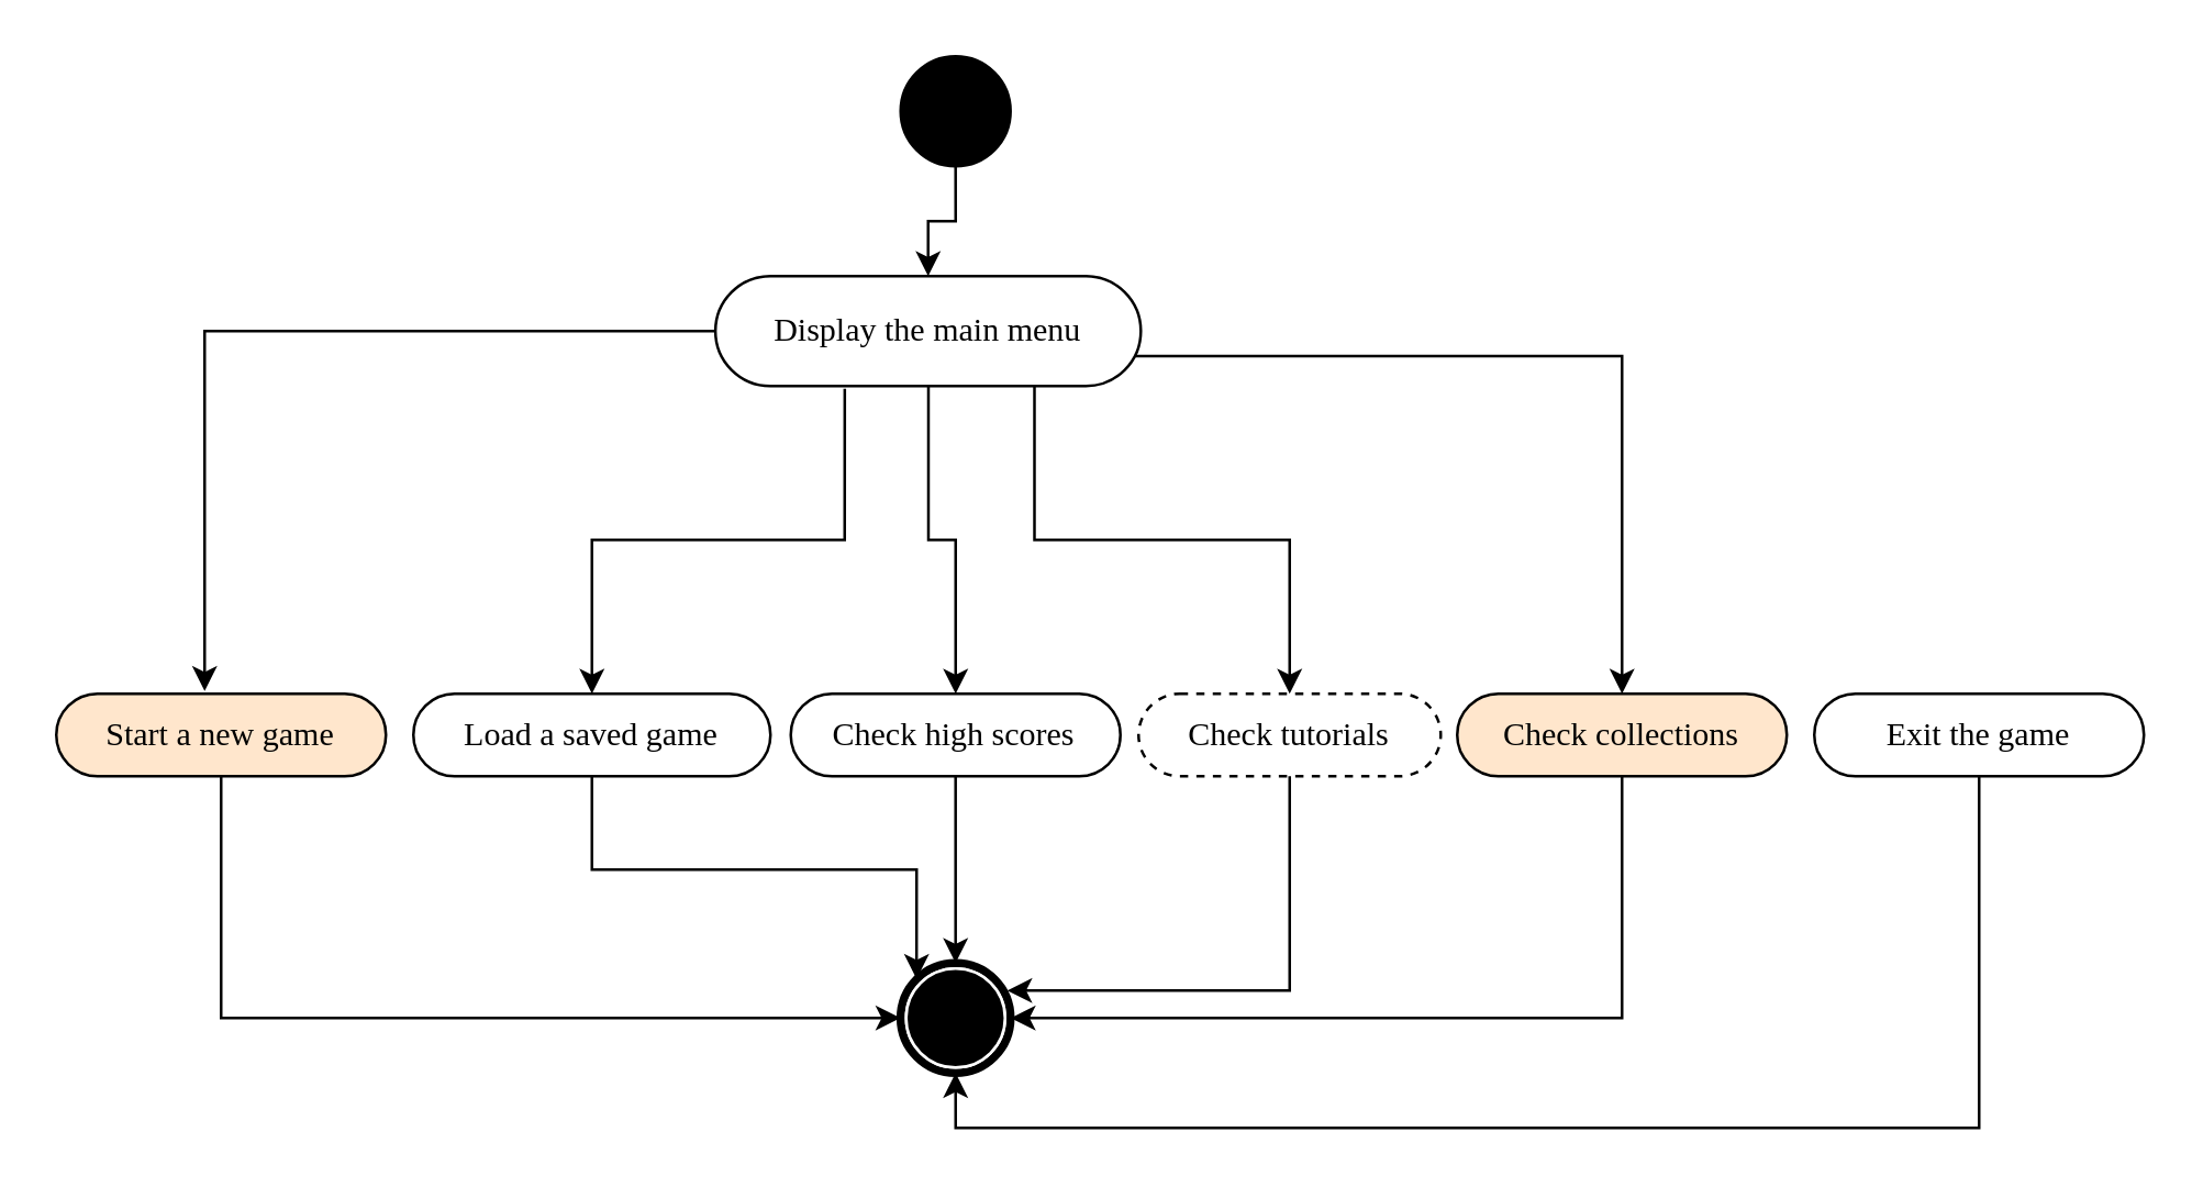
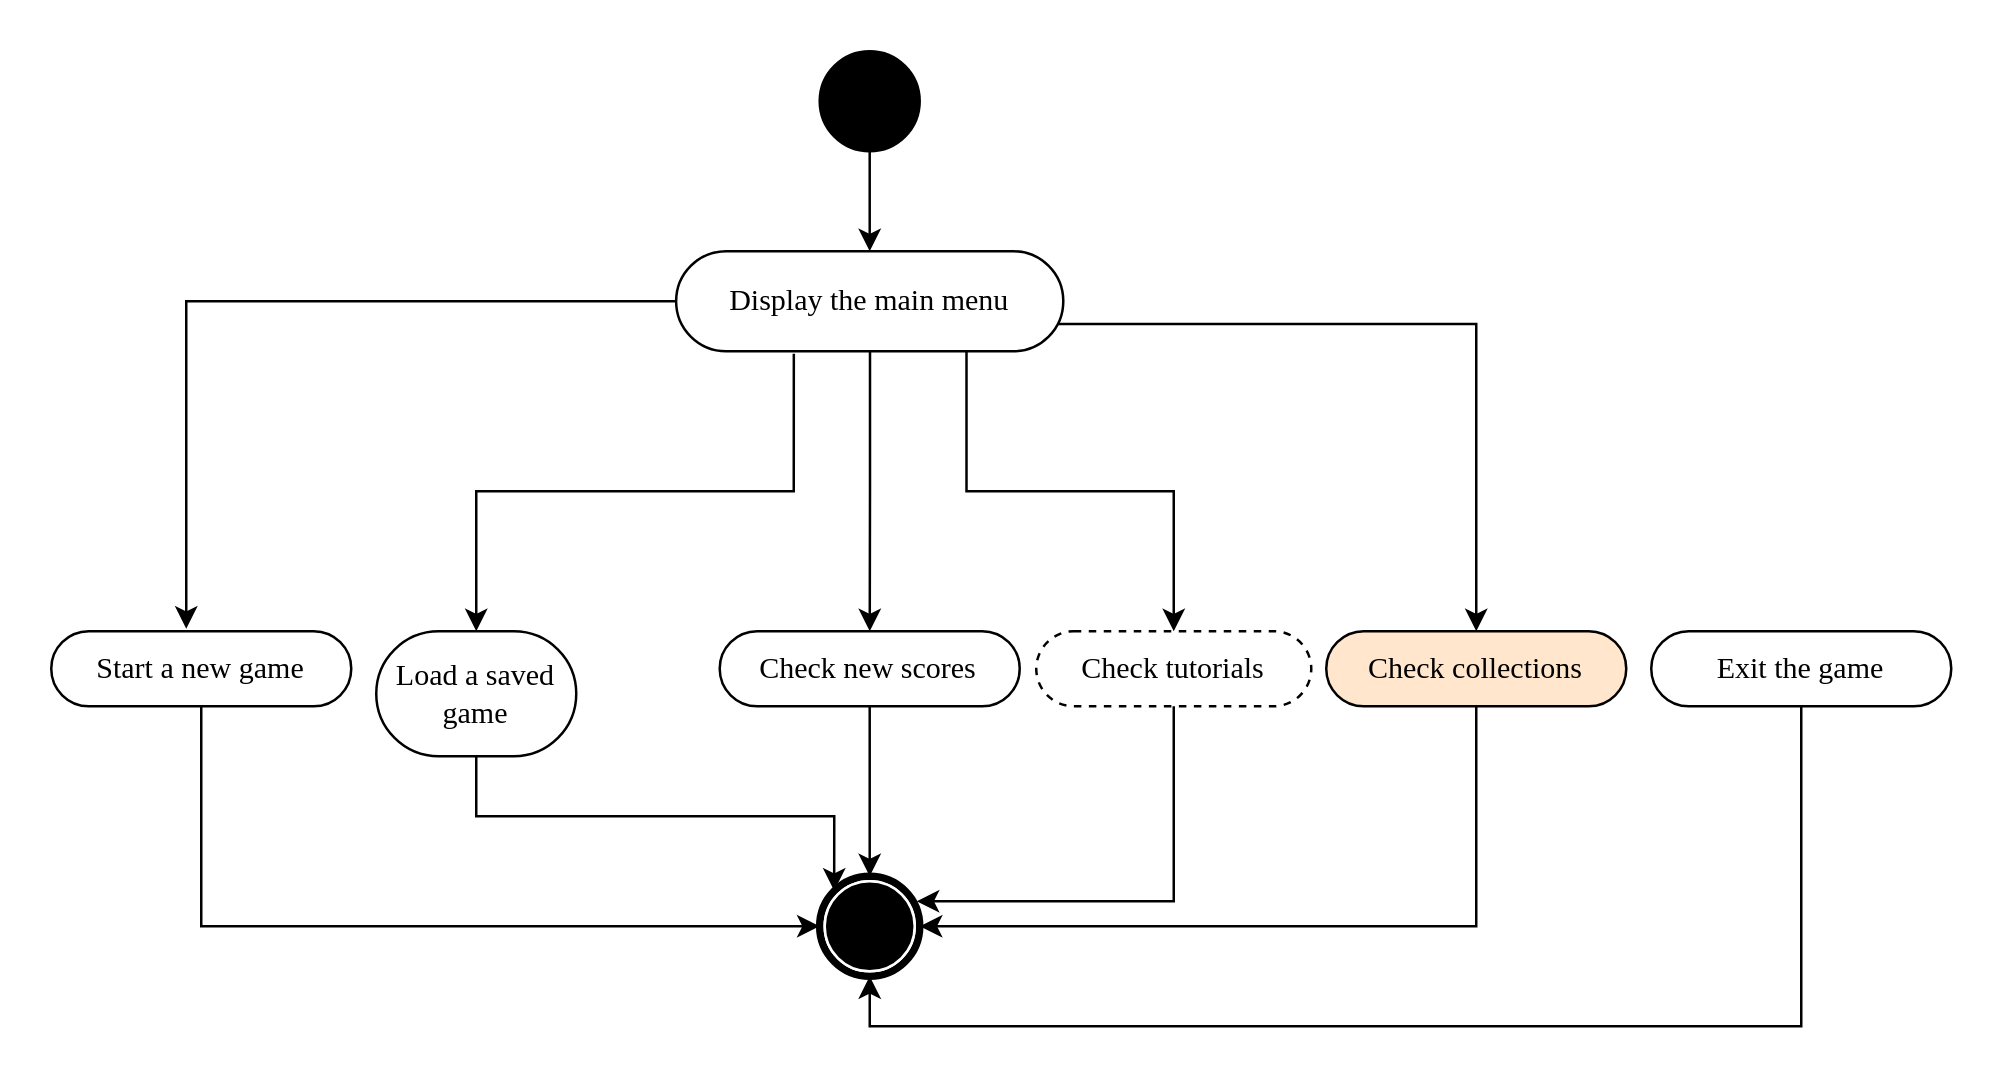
  <mxCell id="0" />
  <mxCell id="1" parent="0" />
- <mxCell id="2" value="Start a new game" style="rounded=1;whiteSpace=wrap;html=1;shadow=0;comic=0;labelBackgroundColor=none;strokeWidth=1;fontFamily=Verdana;fontSize=12;align=center;arcSize=50;fillColor=#ffe6cc;" parent="1" vertex="1"><mxGeometry x="20" y="252" width="120" height="30" as="geometry" /></mxCell>
+ <mxCell id="2" value="Start a new game" style="rounded=1;whiteSpace=wrap;html=1;shadow=0;comic=0;labelBackgroundColor=none;strokeWidth=1;fontFamily=Verdana;fontSize=12;align=center;arcSize=50;" parent="1" vertex="1"><mxGeometry x="20" y="252" width="120" height="30" as="geometry" /></mxCell>
  <mxCell id="3" value="" style="edgeStyle=orthogonalEdgeStyle;rounded=0;orthogonalLoop=1;jettySize=auto;html=1;entryX=0.5;entryY=0;entryDx=0;entryDy=0;" parent="1" source="4" target="9" edge="1"><mxGeometry relative="1" as="geometry"><mxPoint x="342.25" y="90" as="targetPoint" /></mxGeometry></mxCell>
  <mxCell id="4" value="" style="ellipse;whiteSpace=wrap;html=1;rounded=0;shadow=0;comic=0;labelBackgroundColor=none;strokeWidth=1;fillColor=#000000;fontFamily=Verdana;fontSize=12;align=center;" parent="1" vertex="1"><mxGeometry x="327.38" y="20" width="40" height="40" as="geometry" /></mxCell>
  <mxCell id="5" value="" style="shape=mxgraph.bpmn.shape;html=1;verticalLabelPosition=bottom;labelBackgroundColor=#ffffff;verticalAlign=top;perimeter=ellipsePerimeter;outline=end;symbol=terminate;rounded=0;shadow=0;comic=0;strokeWidth=1;fontFamily=Verdana;fontSize=12;align=center;" parent="1" vertex="1"><mxGeometry x="327.38" y="350" width="40" height="40" as="geometry" /></mxCell>
  <mxCell id="6" value="" style="edgeStyle=orthogonalEdgeStyle;rounded=0;orthogonalLoop=1;jettySize=auto;html=1;" parent="1" source="9" target="12" edge="1"><mxGeometry relative="1" as="geometry" /></mxCell>
  <mxCell id="7" value="" style="edgeStyle=orthogonalEdgeStyle;rounded=0;orthogonalLoop=1;jettySize=auto;html=1;entryX=0.5;entryY=0;entryDx=0;entryDy=0;exitX=0.971;exitY=0.727;exitDx=0;exitDy=0;exitPerimeter=0;" parent="1" source="9" target="14" edge="1"><mxGeometry relative="1" as="geometry"><mxPoint x="542.255" y="120" as="targetPoint" /><Array as="points"><mxPoint x="590" y="129" /></Array></mxGeometry></mxCell>
  <mxCell id="8" value="" style="edgeStyle=orthogonalEdgeStyle;rounded=0;orthogonalLoop=1;jettySize=auto;html=1;entryX=0.45;entryY=-0.033;entryDx=0;entryDy=0;entryPerimeter=0;" parent="1" source="9" target="2" edge="1"><mxGeometry relative="1" as="geometry"><mxPoint x="189.95" y="120" as="targetPoint" /></mxGeometry></mxCell>
- <mxCell id="9" value="Display the main menu" style="rounded=1;whiteSpace=wrap;html=1;shadow=0;comic=0;labelBackgroundColor=none;strokeWidth=1;fontFamily=Verdana;fontSize=12;align=center;arcSize=50;" parent="1" vertex="1"><mxGeometry x="259.95" y="100" width="154.87" height="40" as="geometry" /></mxCell>
- <mxCell id="10" value="Load a saved game" style="rounded=1;whiteSpace=wrap;html=1;shadow=0;comic=0;labelBackgroundColor=none;strokeWidth=1;fontFamily=Verdana;fontSize=12;align=center;arcSize=50;" parent="1" vertex="1"><mxGeometry x="150" y="252" width="130" height="30" as="geometry" /></mxCell>
+ <mxCell id="9" value="Display the main menu" style="rounded=1;whiteSpace=wrap;html=1;shadow=0;comic=0;labelBackgroundColor=none;strokeWidth=1;fontFamily=Verdana;fontSize=12;align=center;arcSize=50;" parent="1" vertex="1"><mxGeometry x="269.95" y="100" width="154.87" height="40" as="geometry" /></mxCell>
+ <mxCell id="10" value="Load a saved game" style="rounded=1;whiteSpace=wrap;html=1;shadow=0;comic=0;labelBackgroundColor=none;strokeWidth=1;fontFamily=Verdana;fontSize=12;align=center;arcSize=50;" parent="1" vertex="1"><mxGeometry x="150" y="252" width="80" height="50" as="geometry" /></mxCell>
  <mxCell id="11" value="" style="edgeStyle=orthogonalEdgeStyle;rounded=0;orthogonalLoop=1;jettySize=auto;html=1;" parent="1" source="12" target="5" edge="1"><mxGeometry relative="1" as="geometry" /></mxCell>
- <mxCell id="12" value="Check high scores" style="rounded=1;whiteSpace=wrap;html=1;shadow=0;comic=0;labelBackgroundColor=none;strokeWidth=1;fontFamily=Verdana;fontSize=12;align=center;arcSize=50;" parent="1" vertex="1"><mxGeometry x="287.38" y="252" width="120" height="30" as="geometry" /></mxCell>
+ <mxCell id="12" value="Check new scores" style="rounded=1;whiteSpace=wrap;html=1;shadow=0;comic=0;labelBackgroundColor=none;strokeWidth=1;fontFamily=Verdana;fontSize=12;align=center;arcSize=50;" parent="1" vertex="1"><mxGeometry x="287.38" y="252" width="120" height="30" as="geometry" /></mxCell>
  <mxCell id="13" value="Check tutorials" style="rounded=1;whiteSpace=wrap;html=1;shadow=0;comic=0;labelBackgroundColor=none;strokeWidth=1;fontFamily=Verdana;fontSize=12;align=center;arcSize=50;dashed=1;" parent="1" vertex="1"><mxGeometry x="414" y="252" width="110" height="30" as="geometry" /></mxCell>
  <mxCell id="14" value="Check collections" style="rounded=1;whiteSpace=wrap;html=1;shadow=0;comic=0;labelBackgroundColor=none;strokeWidth=1;fontFamily=Verdana;fontSize=12;align=center;arcSize=50;fillColor=#ffe6cc;" parent="1" vertex="1"><mxGeometry x="530" y="252" width="120" height="30" as="geometry" /></mxCell>
  <mxCell id="15" value="" style="edgeStyle=orthogonalEdgeStyle;rounded=0;orthogonalLoop=1;jettySize=auto;html=1;entryX=0.5;entryY=0;entryDx=0;entryDy=0;exitX=0.304;exitY=1.025;exitDx=0;exitDy=0;exitPerimeter=0;" parent="1" source="9" target="10" edge="1"><mxGeometry relative="1" as="geometry"><mxPoint x="300" y="160" as="sourcePoint" /><mxPoint x="140" y="301" as="targetPoint" /></mxGeometry></mxCell>
  <mxCell id="16" value="" style="edgeStyle=orthogonalEdgeStyle;rounded=0;orthogonalLoop=1;jettySize=auto;html=1;exitX=0.75;exitY=1;exitDx=0;exitDy=0;entryX=0.5;entryY=0;entryDx=0;entryDy=0;" parent="1" source="9" target="13" edge="1"><mxGeometry relative="1" as="geometry"><mxPoint x="562" y="140" as="sourcePoint" /><mxPoint x="480" y="220" as="targetPoint" /></mxGeometry></mxCell>
  <mxCell id="17" value="" style="edgeStyle=orthogonalEdgeStyle;rounded=0;orthogonalLoop=1;jettySize=auto;html=1;exitX=0.5;exitY=1;exitDx=0;exitDy=0;entryX=0.969;entryY=0.25;entryDx=0;entryDy=0;entryPerimeter=0;" parent="1" source="13" target="5" edge="1"><mxGeometry relative="1" as="geometry"><mxPoint x="460" y="292" as="sourcePoint" /><mxPoint x="370" y="360" as="targetPoint" /><Array as="points"><mxPoint x="469" y="360" /></Array></mxGeometry></mxCell>
  <mxCell id="18" value="" style="edgeStyle=orthogonalEdgeStyle;rounded=0;orthogonalLoop=1;jettySize=auto;html=1;exitX=0.5;exitY=1;exitDx=0;exitDy=0;entryX=1;entryY=0.5;entryDx=0;entryDy=0;" parent="1" source="14" target="5" edge="1"><mxGeometry relative="1" as="geometry"><mxPoint x="590" y="300" as="sourcePoint" /><mxPoint x="390" y="370" as="targetPoint" /><Array as="points"><mxPoint x="590" y="370" /></Array></mxGeometry></mxCell>
  <mxCell id="19" value="" style="edgeStyle=orthogonalEdgeStyle;rounded=0;orthogonalLoop=1;jettySize=auto;html=1;exitX=0.5;exitY=1;exitDx=0;exitDy=0;entryX=0.145;entryY=0.145;entryDx=0;entryDy=0;entryPerimeter=0;" parent="1" source="10" target="5" edge="1"><mxGeometry relative="1" as="geometry"><mxPoint x="214.5" y="300" as="sourcePoint" /><mxPoint x="214.5" y="368" as="targetPoint" /></mxGeometry></mxCell>
  <mxCell id="20" value="" style="edgeStyle=orthogonalEdgeStyle;rounded=0;orthogonalLoop=1;jettySize=auto;html=1;entryX=0;entryY=0.5;entryDx=0;entryDy=0;exitX=0.5;exitY=1;exitDx=0;exitDy=0;" parent="1" source="2" target="5" edge="1"><mxGeometry relative="1" as="geometry"><mxPoint x="60" y="340" as="sourcePoint" /><mxPoint x="168" y="414" as="targetPoint" /></mxGeometry></mxCell>
  <mxCell id="21" value="" style="edgeStyle=orthogonalEdgeStyle;rounded=0;orthogonalLoop=1;jettySize=auto;html=1;entryX=0.5;entryY=1;entryDx=0;entryDy=0;" edge="1" parent="1" source="22" target="5"><mxGeometry relative="1" as="geometry"><mxPoint x="410" y="410" as="targetPoint" /><Array as="points"><mxPoint x="720" y="410" /><mxPoint x="347" y="410" /></Array></mxGeometry></mxCell>
  <mxCell id="22" value="Exit the game" style="rounded=1;whiteSpace=wrap;html=1;shadow=0;comic=0;labelBackgroundColor=none;strokeWidth=1;fontFamily=Verdana;fontSize=12;align=center;arcSize=50;" vertex="1" parent="1"><mxGeometry x="660" y="252" width="120" height="30" as="geometry" /></mxCell>
